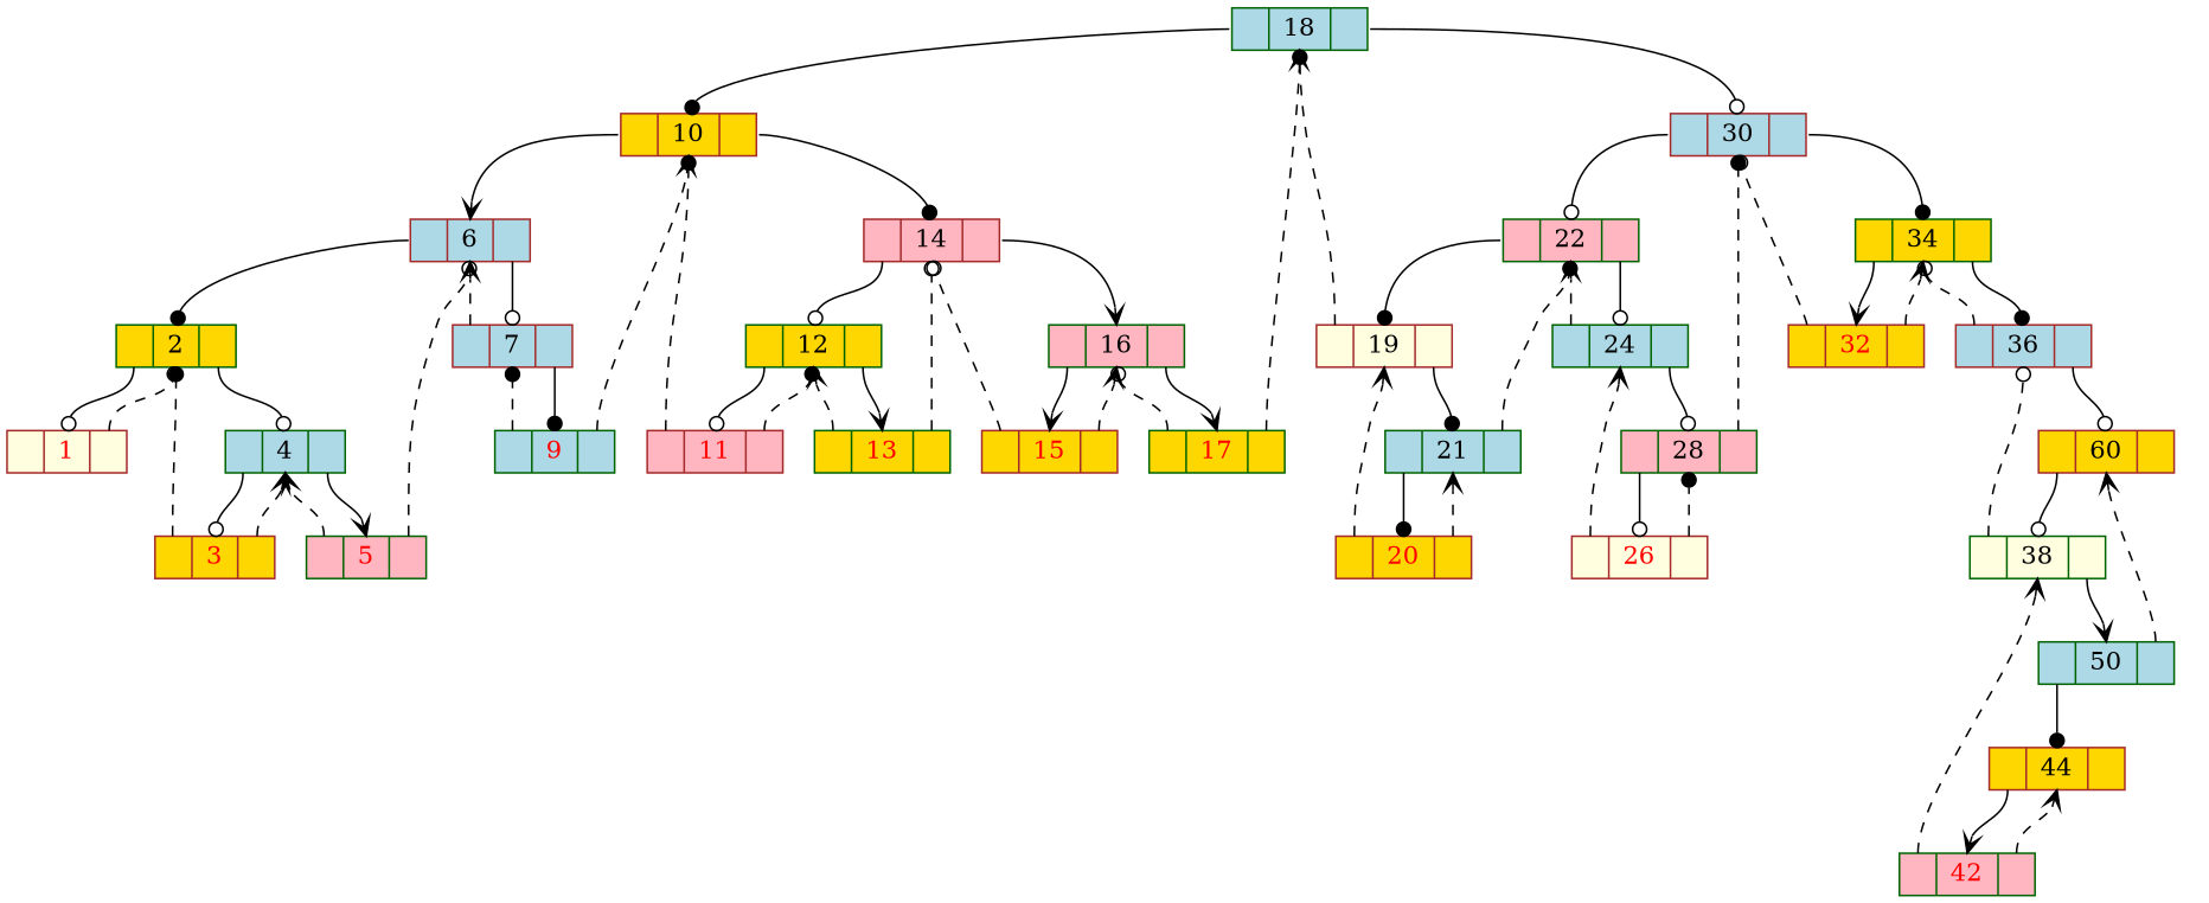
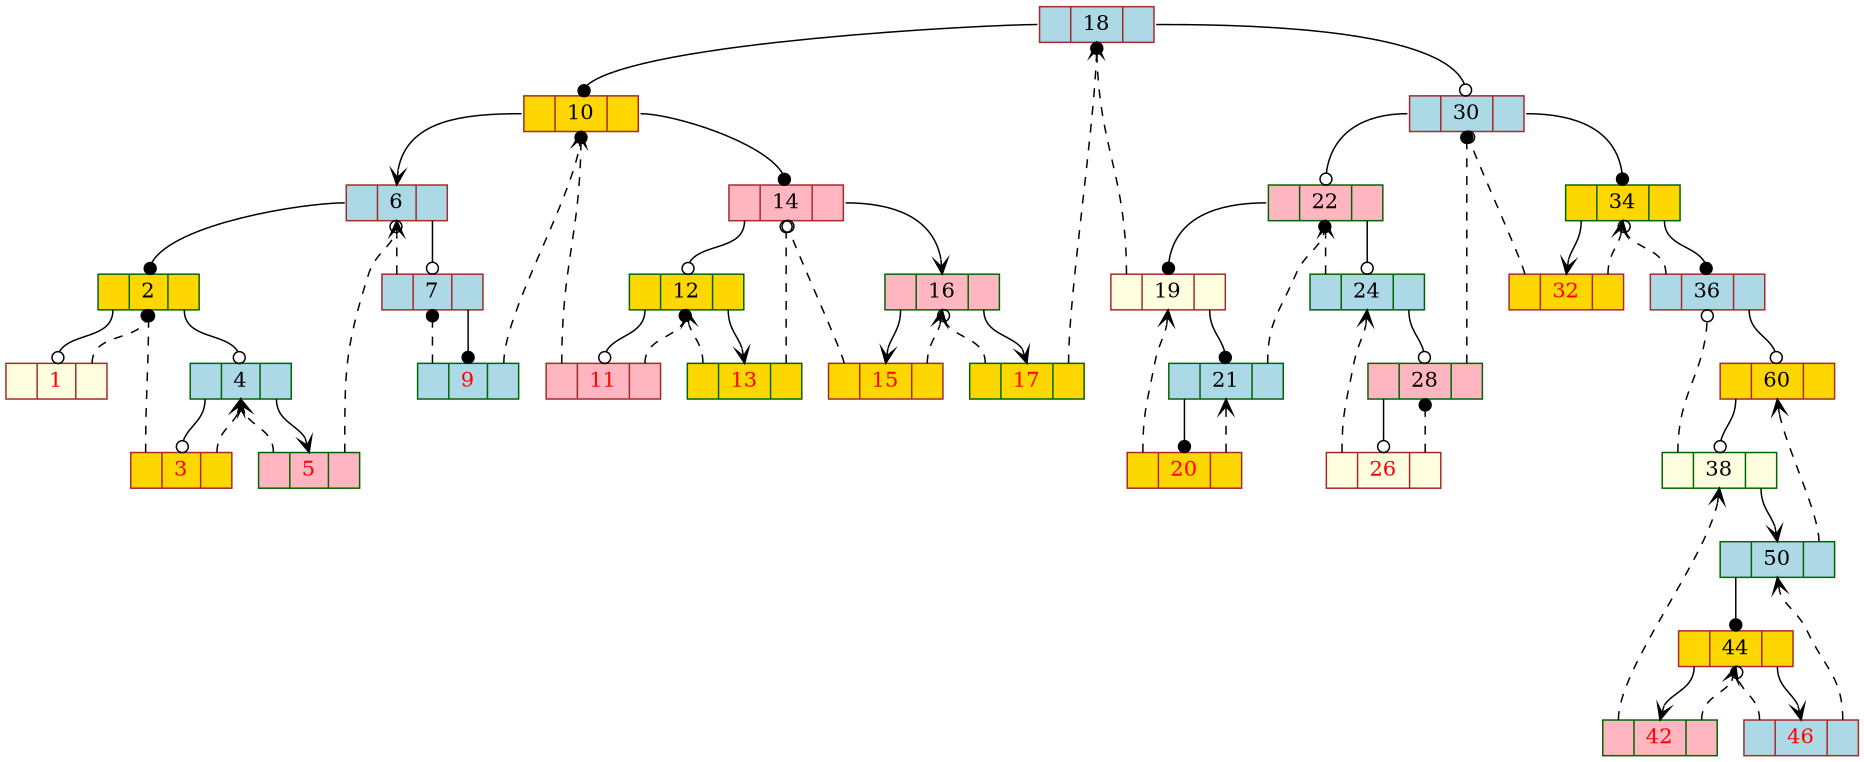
  digraph {
    node [color=brown fillcolor=gold shape=record style=filled]
    edge [arrowhead=vee headport=D tailport=L]
-   n1 [color=darkgreen fillcolor=lightblue height=.1 label="<L> |<D> 18|<R> "]
+   n1 [fillcolor=lightblue height=.1 label="<L> |<D> 18|<R> "]
    n2 [height=.1 label="<L> |<D> 10|<R> "]
    n3 [fillcolor=lightblue height=.1 label="<L> |<D> 30|<R> "]
    n4 [fillcolor=lightblue height=.1 label="<L> |<D> 6|<R> "]
    n5 [fillcolor=lightpink height=.1 label="<L> |<D> 14|<R> "]
    n6 [color=darkgreen fillcolor=lightpink height=.1 label="<L> |<D> 22|<R> "]
    n7 [color=darkgreen height=.1 label="<L> |<D> 34|<R> "]
    n8 [color=darkgreen height=.1 label="<L> |<D> 2|<R> "]
    n9 [fillcolor=lightblue height=.1 label="<L> |<D> 7|<R> "]
    n10 [color=darkgreen height=.1 label="<L> |<D> 12|<R> "]
    n11 [color=darkgreen fillcolor=lightpink height=.1 label="<L> |<D> 16|<R> "]
    n12 [fillcolor=lightyellow height=.1 label="<L> |<D> 19|<R> "]
    n13 [color=darkgreen fillcolor=lightblue height=.1 label="<L> |<D> 24|<R> "]
    n14 [fontcolor=red height=.1 label="<L> |<D> 32|<R> "]
    n15 [fillcolor=lightblue height=.1 label="<L> |<D> 36|<R> "]
    n16 [fillcolor=lightyellow fontcolor=red height=.1 label="<L> |<D> 1|<R> "]
    n17 [color=darkgreen fillcolor=lightblue height=.1 label="<L> |<D> 4|<R> "]
    n18 [color=darkgreen fillcolor=lightblue fontcolor=red height=.1 label="<L> |<D> 9|<R> "]
    n19 [fillcolor=lightpink fontcolor=red height=.1 label="<L> |<D> 11|<R> "]
    n20 [color=darkgreen fontcolor=red height=.1 label="<L> |<D> 13|<R> "]
    n21 [fontcolor=red height=.1 label="<L> |<D> 15|<R> "]
    n22 [color=darkgreen fontcolor=red height=.1 label="<L> |<D> 17|<R> "]
    n23 [color=darkgreen fillcolor=lightblue height=.1 label="<L> |<D> 21|<R> "]
    n24 [color=darkgreen fillcolor=lightpink height=.1 label="<L> |<D> 28|<R> "]
    n25 [height=.1 label="<L> |<D> 60|<R> "]
    n26 [fontcolor=red height=.1 label="<L> |<D> 3|<R> "]
    n27 [color=darkgreen fillcolor=lightpink fontcolor=red height=.1 label="<L> |<D> 5|<R> "]
    n28 [fontcolor=red height=.1 label="<L> |<D> 20|<R> "]
    n29 [fillcolor=lightyellow fontcolor=red height=.1 label="<L> |<D> 26|<R> "]
    n30 [color=darkgreen fillcolor=lightyellow height=.1 label="<L> |<D> 38|<R> "]
    n31 [color=darkgreen fillcolor=lightblue height=.1 label="<L> |<D> 50|<R> "]
    n32 [height=.1 label="<L> |<D> 44|<R> "]
    n33 [color=darkgreen fillcolor=lightpink fontcolor=red height=.1 label="<L> |<D> 42|<R> "]
+   n34 [fillcolor=lightblue fontcolor=red height=.1 label="<L> |<D> 46|<R> "]
    n1 -> n2 [arrowhead=dot]
    n1 -> n3 [arrowhead=odot tailport=R]
    n2 -> n4
    n2 -> n5 [arrowhead=dot tailport=R]
    n3 -> n6 [arrowhead=odot]
    n3 -> n7 [arrowhead=dot tailport=R]
    n4 -> n8 [arrowhead=dot]
    n4 -> n9 [arrowhead=odot tailport=R]
    n5 -> n10 [arrowhead=odot]
    n5 -> n11 [tailport=R]
    n6 -> n12 [arrowhead=dot]
    n6 -> n13 [arrowhead=odot tailport=R]
    n7 -> n14
    n7 -> n15 [arrowhead=dot tailport=R]
    n8 -> n16 [arrowhead=odot]
    n8 -> n17 [arrowhead=odot tailport=R]
    n9 -> n4 [style=dashed]
    n9 -> n18 [arrowhead=dot tailport=R]
    n10 -> n19 [arrowhead=odot]
    n10 -> n20 [tailport=R]
    n11 -> n21
    n11 -> n22 [tailport=R]
    n12 -> n1 [arrowhead=dot style=dashed]
    n12 -> n23 [arrowhead=dot tailport=R]
    n13 -> n6 [style=dashed]
    n13 -> n24 [arrowhead=odot tailport=R]
    n14 -> n3 [arrowhead=odot style=dashed]
    n14 -> n7 [style=dashed tailport=R]
    n15 -> n7 [arrowhead=odot style=dashed]
    n15 -> n25 [arrowhead=odot tailport=R]
    n16 -> n8 [arrowhead=odot style=dashed tailport=R]
    n17 -> n26 [arrowhead=odot]
    n17 -> n27 [tailport=R]
    n18 -> n2 [style=dashed tailport=R]
    n18 -> n9 [arrowhead=dot style=dashed]
    n19 -> n2 [arrowhead=dot style=dashed]
    n19 -> n10 [arrowhead=dot style=dashed tailport=R]
    n20 -> n5 [arrowhead=odot style=dashed tailport=R]
    n20 -> n10 [style=dashed]
    n21 -> n5 [arrowhead=odot style=dashed]
    n21 -> n11 [style=dashed tailport=R]
    n22 -> n1 [style=dashed tailport=R]
    n22 -> n11 [arrowhead=odot style=dashed]
    n23 -> n6 [arrowhead=dot style=dashed tailport=R]
    n23 -> n28 [arrowhead=dot]
    n24 -> n3 [arrowhead=dot style=dashed tailport=R]
    n24 -> n29 [arrowhead=odot]
    n25 -> n30 [arrowhead=odot]
    n26 -> n8 [arrowhead=dot style=dashed]
    n26 -> n17 [style=dashed tailport=R]
    n27 -> n4 [arrowhead=odot style=dashed tailport=R]
    n27 -> n17 [style=dashed]
    n28 -> n12 [style=dashed]
    n28 -> n23 [style=dashed tailport=R]
    n29 -> n13 [style=dashed]
    n29 -> n24 [arrowhead=dot style=dashed tailport=R]
    n30 -> n15 [arrowhead=odot style=dashed]
    n30 -> n31 [tailport=R]
    n31 -> n25 [style=dashed tailport=R]
    n31 -> n32 [arrowhead=dot]
    n32 -> n33
+   n32 -> n34 [tailport=R]
    n33 -> n30 [style=dashed]
    n33 -> n32 [style=dashed tailport=R]
+   n34 -> n31 [style=dashed tailport=R]
+   n34 -> n32 [arrowhead=odot style=dashed]
  }
